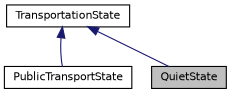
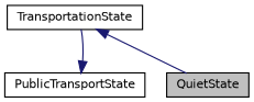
  digraph {
    node [color=black fillcolor=white fontname=Helvetica fontsize=10 shape=record style=filled]
    edge [color=midnightblue dir=back fontname=Helvetica fontsize=10 labelfontname=Helvetica labelfontsize=10 style=solid]
    n1 [fillcolor=grey75 fontcolor=black height=0.2 label=QuietState width=0.4]
    n2 [height=0.2 label=PublicTransportState width=0.4]
    n3 [height=0.2 label=TransportationState width=0.4]
    n3 -> n1
-   n3 -> n2
+   n2 -> n3
  }
